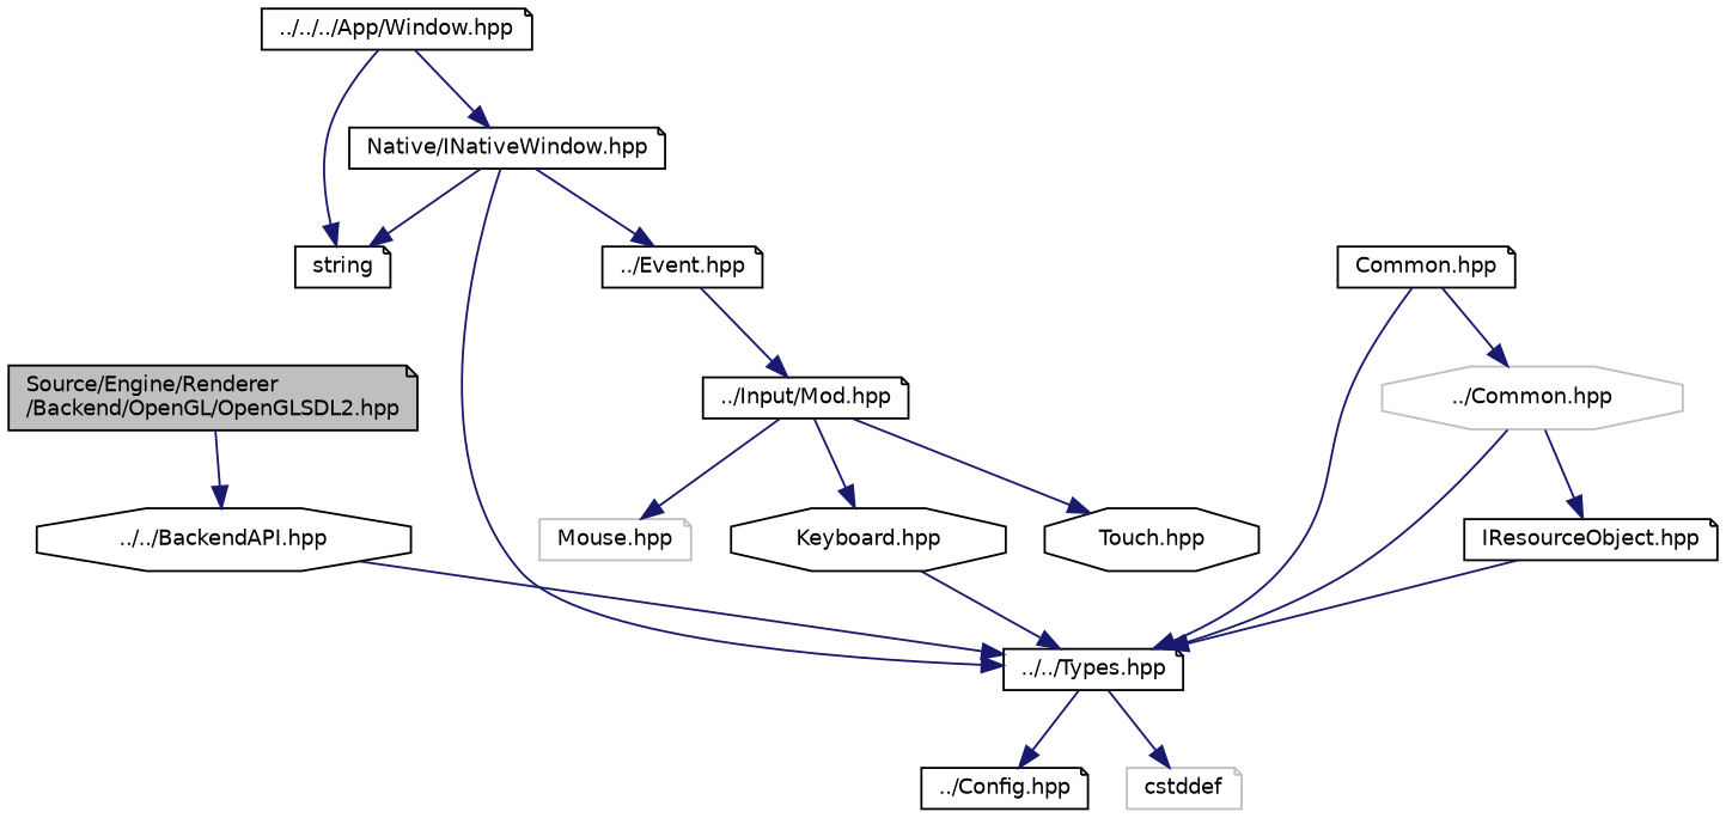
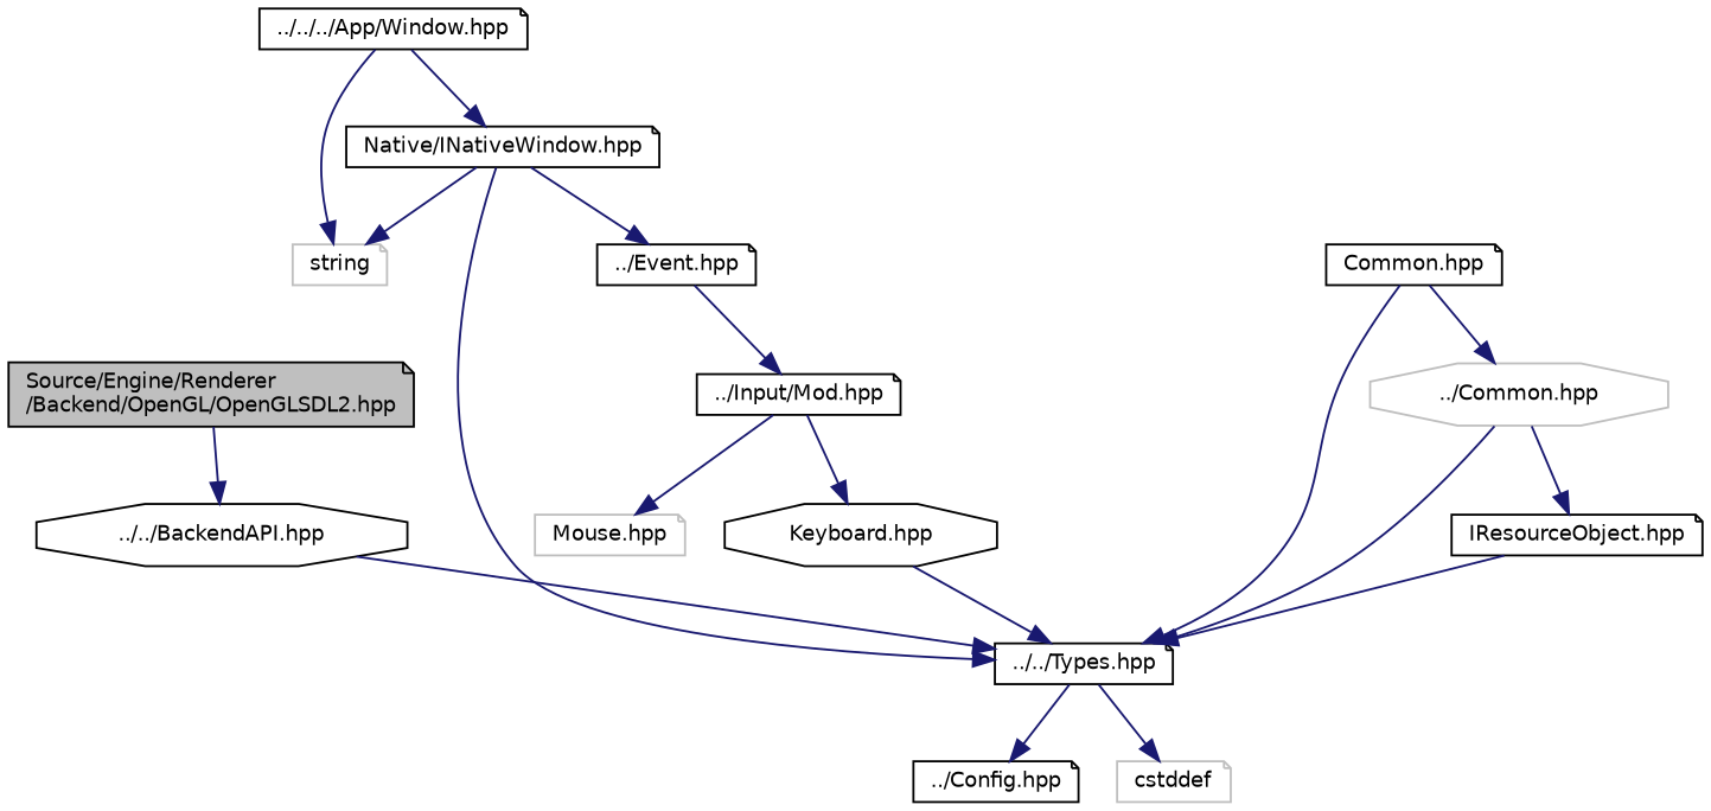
  digraph {
    node [color=black fillcolor=white fontname=Helvetica fontsize=10 shape=note style=filled]
    edge [color=midnightblue fontname=Helvetica fontsize=10 labelfontname=Helvetica labelfontsize=10 style=solid]
    n1 [fillcolor=grey75 fontcolor=black height=0.2 label="Source/Engine/Renderer\l/Backend/OpenGL/OpenGLSDL2.hpp" width=0.4]
    n2 [height=0.2 label="../../BackendAPI.hpp" shape=octagon width=0.4]
    n3 [height=0.2 label="../../../App/Window.hpp" width=0.4]
-   n4 [height=0.2 label=string width=0.4]
+   n4 [color=grey75 height=0.2 label=string width=0.4]
    n5 [height=0.2 label="Native/INativeWindow.hpp" width=0.4]
    n6 [height=0.2 label="../../Types.hpp" width=0.4]
    n7 [height=0.2 label="Common.hpp" width=0.4]
    n8 [color=grey75 height=0.2 label="../Common.hpp" shape=octagon width=0.4]
    n9 [height=0.2 label="../Event.hpp" width=0.4]
    n10 [height=0.2 label="../Config.hpp" width=0.4]
    n11 [color=grey75 height=0.2 label=cstddef width=0.4]
    n12 [height=0.2 label="../Input/Mod.hpp" width=0.4]
    n13 [color=grey75 height=0.2 label="Mouse.hpp" width=0.4]
    n14 [height=0.2 label="Keyboard.hpp" shape=octagon width=0.4]
-   n15 [height=0.2 label="Touch.hpp" shape=octagon width=0.4]
    n16 [height=0.2 label="IResourceObject.hpp" width=0.4]
    n1 -> n2
    n2 -> n6
    n3 -> n4
    n3 -> n5
    n5 -> n4
    n5 -> n6
    n5 -> n9
    n6 -> n10
    n6 -> n11
    n7 -> n6
    n7 -> n8
    n8 -> n6
    n8 -> n16
    n9 -> n12
    n12 -> n13
    n12 -> n14
-   n12 -> n15
    n14 -> n6
    n16 -> n6
  }
